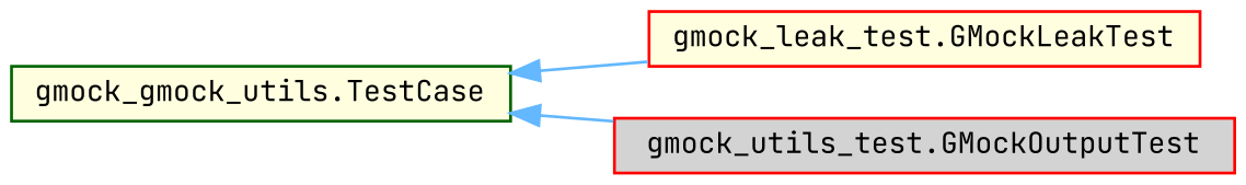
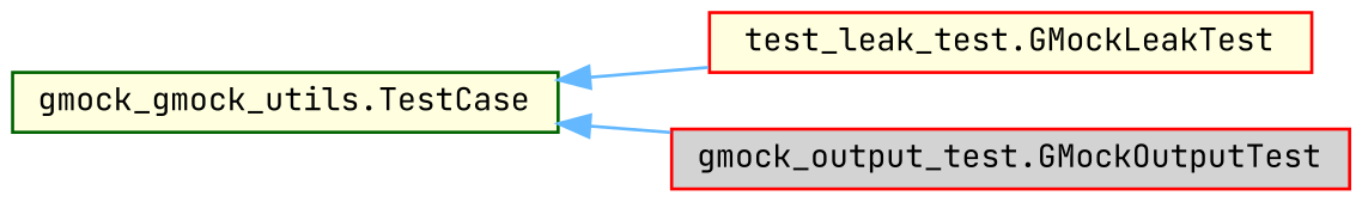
  digraph {
    fontname="JetBrains Mono"
    rankdir=LR
    node [color=red fillcolor=lightyellow fontname="JetBrains Mono" fontsize=10 shape=box style=filled]
    edge [color=steelblue1 dir=back fontname="JetBrains Mono" fontsize=10 labelfontname=Helvetica labelfontsize=10 style=solid]
    n1 [color=darkgreen height=0.2 label="gmock_gmock_utils.TestCase" width=0.4]
-   n2 [height=0.2 label="gmock_leak_test.GMockLeakTest" width=0.4]
-   n3 [fillcolor=lightgrey height=0.2 label="gmock_utils_test.GMockOutputTest" width=0.4]
+   n2 [height=0.2 label="test_leak_test.GMockLeakTest" width=0.4]
+   n3 [fillcolor=lightgrey height=0.2 label="gmock_output_test.GMockOutputTest" width=0.4]
    n1 -> n2
    n1 -> n3
  }
